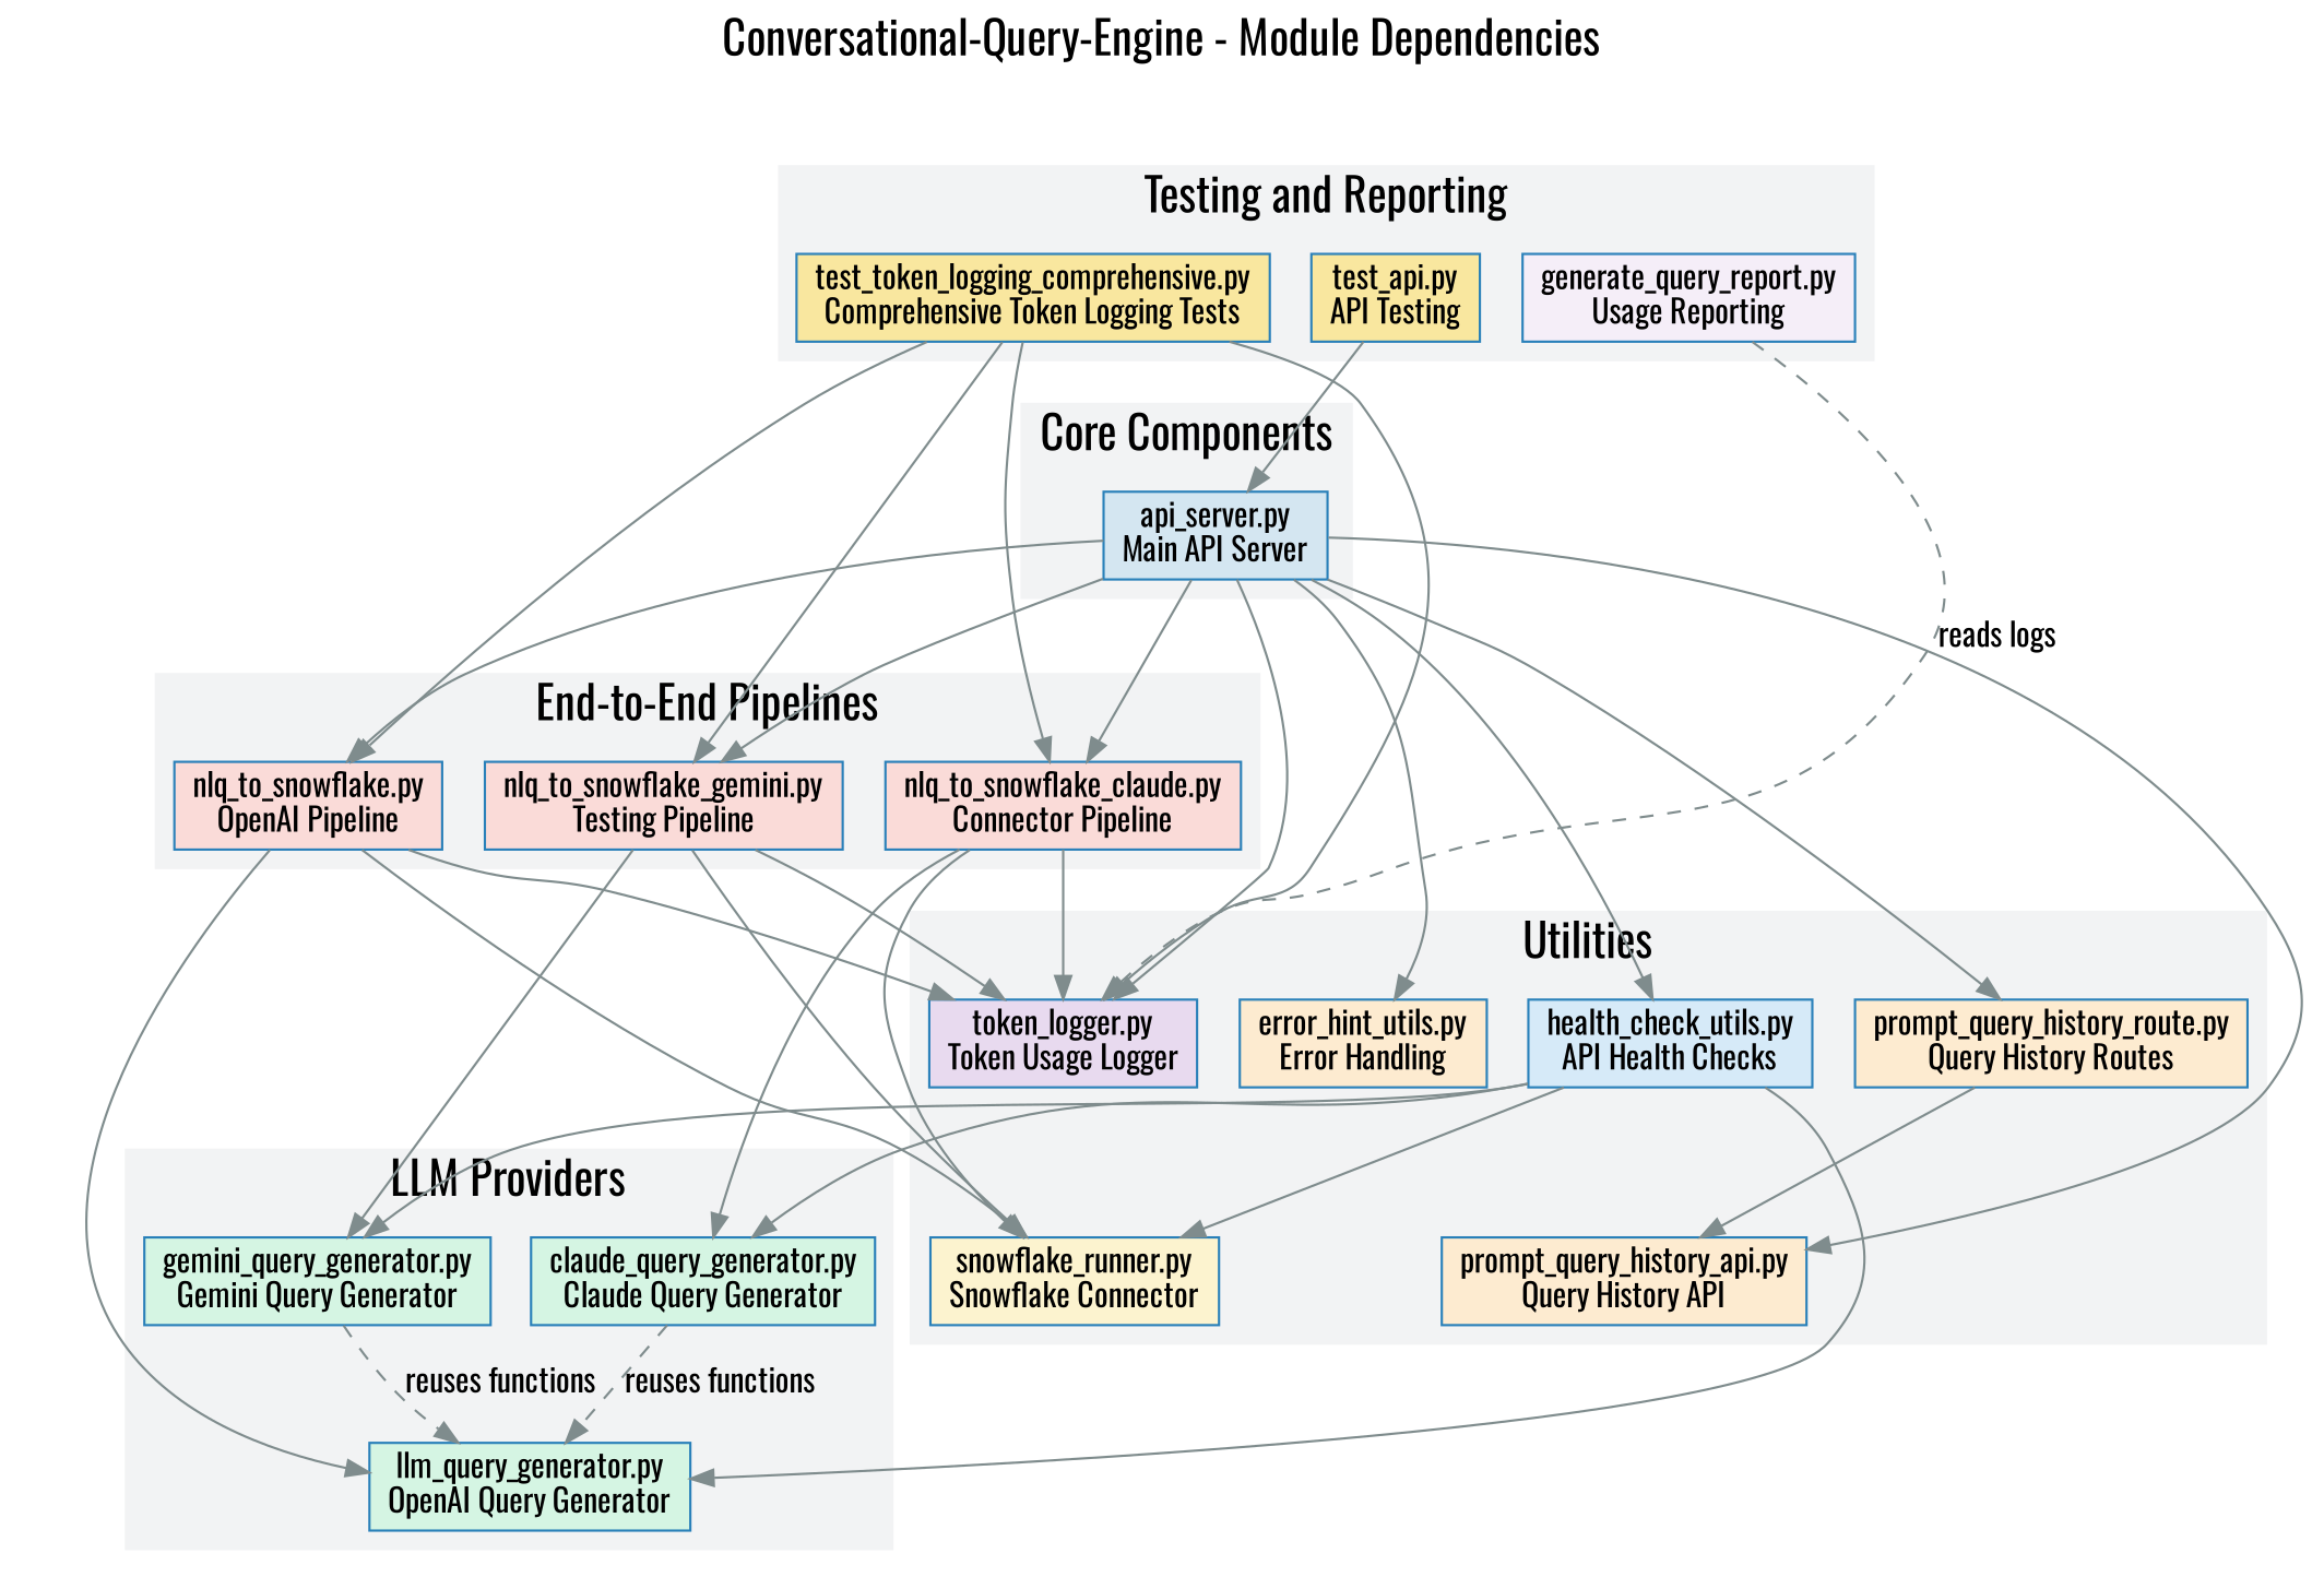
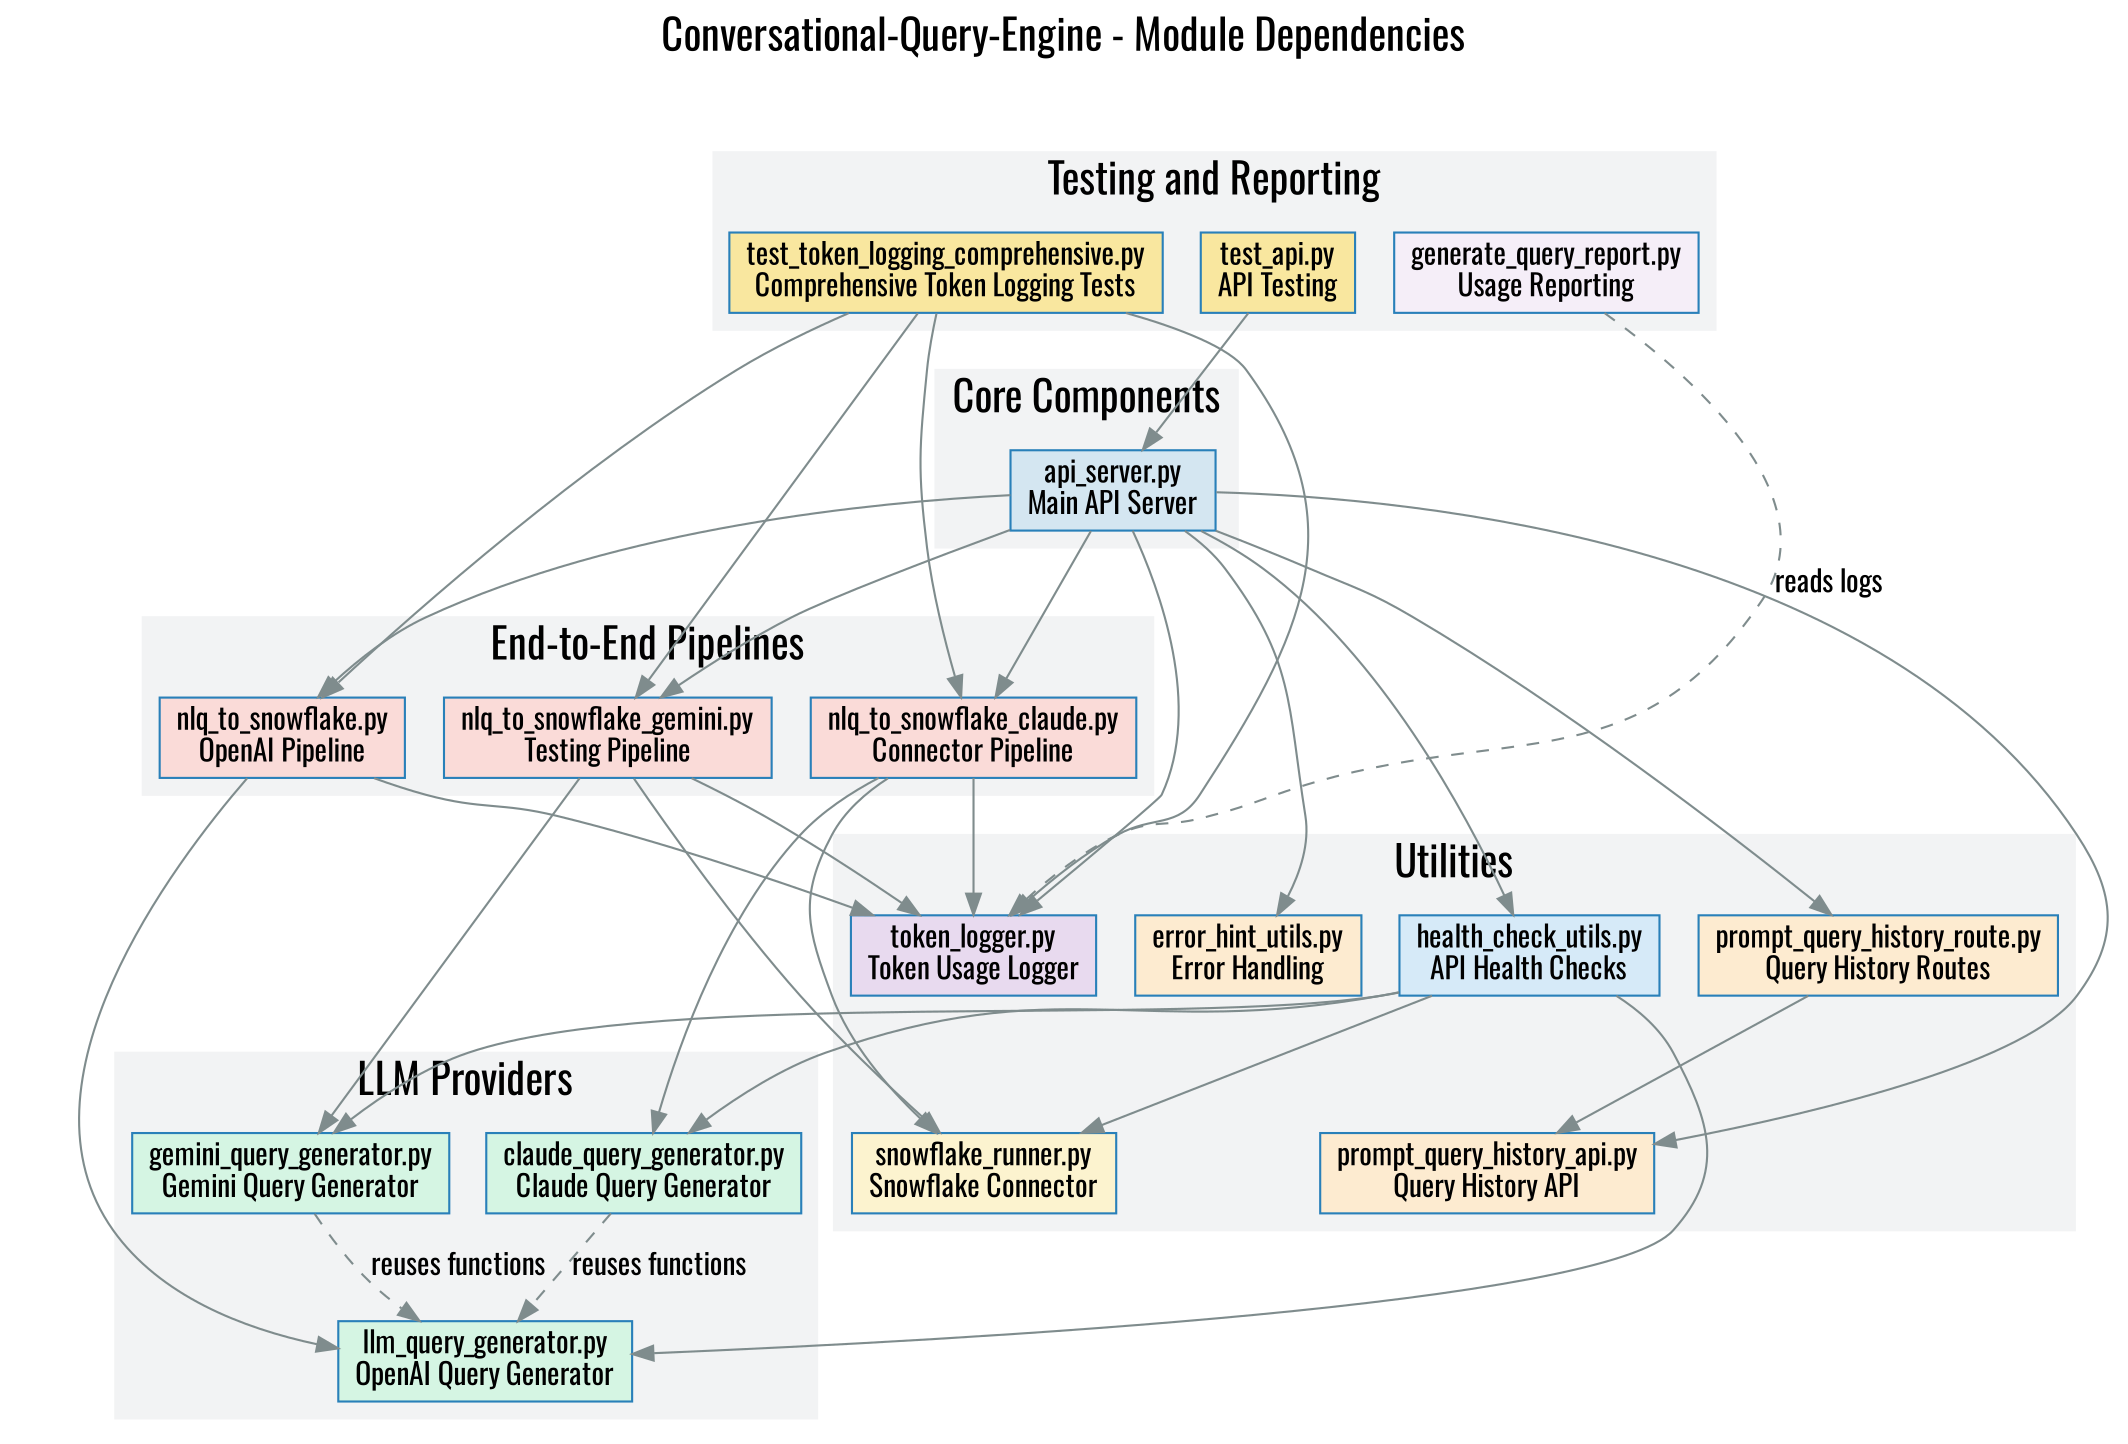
  digraph {
    fontname=Oswald
    fontsize=20
    label="Conversational-Query-Engine - Module Dependencies"
    labelloc=t
    rankdir=TB
    node [color="#2980B9" fillcolor="#D5F5E3" fontname=Oswald shape=box style=filled]
    edge [color="#7F8C8D" fontname=Oswald]
    n1 [fillcolor="#D4E6F1" label="api_server.py\nMain API Server"]
    n2 [label="llm_query_generator.py\nOpenAI Query Generator"]
    n3 [label="claude_query_generator.py\nClaude Query Generator"]
    n4 [label="gemini_query_generator.py\nGemini Query Generator"]
    n5 [fillcolor="#FADBD8" label="nlq_to_snowflake.py\nOpenAI Pipeline"]
    n6 [fillcolor="#FADBD8" label="nlq_to_snowflake_claude.py\nConnector Pipeline"]
    n7 [fillcolor="#FADBD8" label="nlq_to_snowflake_gemini.py\nTesting Pipeline"]
    n8 [fillcolor="#FCF3CF" label="snowflake_runner.py\nSnowflake Connector"]
    n9 [fillcolor="#E8DAEF" label="token_logger.py\nToken Usage Logger"]
    n10 [fillcolor="#D6EAF8" label="health_check_utils.py\nAPI Health Checks"]
    n11 [fillcolor="#FDEBD0" label="error_hint_utils.py\nError Handling"]
    n12 [fillcolor="#FDEBD0" label="prompt_query_history_api.py\nQuery History API"]
    n13 [fillcolor="#FDEBD0" label="prompt_query_history_route.py\nQuery History Routes"]
    n14 [fillcolor="#F5EEF8" label="generate_query_report.py\nUsage Reporting"]
    n15 [fillcolor="#F9E79F" label="test_api.py\nAPI Testing"]
    n16 [fillcolor="#F9E79F" label="test_token_logging_comprehensive.py\nComprehensive Token Logging Tests"]
    subgraph cluster_1 {
      color="#F2F3F4"
      label="Core Components"
      style=filled
      n1
    }
    subgraph cluster_2 {
      color="#F2F3F4"
      label="LLM Providers"
      style=filled
      n2
      n3
      n4
    }
    subgraph cluster_3 {
      color="#F2F3F4"
      label="End-to-End Pipelines"
      style=filled
      n5
      n6
      n7
    }
    subgraph cluster_4 {
      color="#F2F3F4"
      label=Utilities
      style=filled
      n8
      n9
      n10
      n11
      n12
      n13
    }
    subgraph cluster_5 {
      color="#F2F3F4"
      label="Testing and Reporting"
      style=filled
      n14
      n15
      n16
    }
    n1 -> n5
    n1 -> n6
    n1 -> n7
    n1 -> n9
    n1 -> n10
    n1 -> n11
    n1 -> n12
    n1 -> n13
    n3 -> n2 [label="reuses functions" style=dashed]
    n4 -> n2 [label="reuses functions" style=dashed]
    n5 -> n2
-   n5 -> n8
    n5 -> n9
    n6 -> n3
    n6 -> n8
    n6 -> n9
    n7 -> n4
    n7 -> n8
    n7 -> n9
    n10 -> n2
    n10 -> n3
    n10 -> n4
    n10 -> n8
    n13 -> n12
    n14 -> n9 [label="reads logs" style=dashed]
    n15 -> n1
    n16 -> n5
    n16 -> n6
    n16 -> n7
    n16 -> n9
  }
